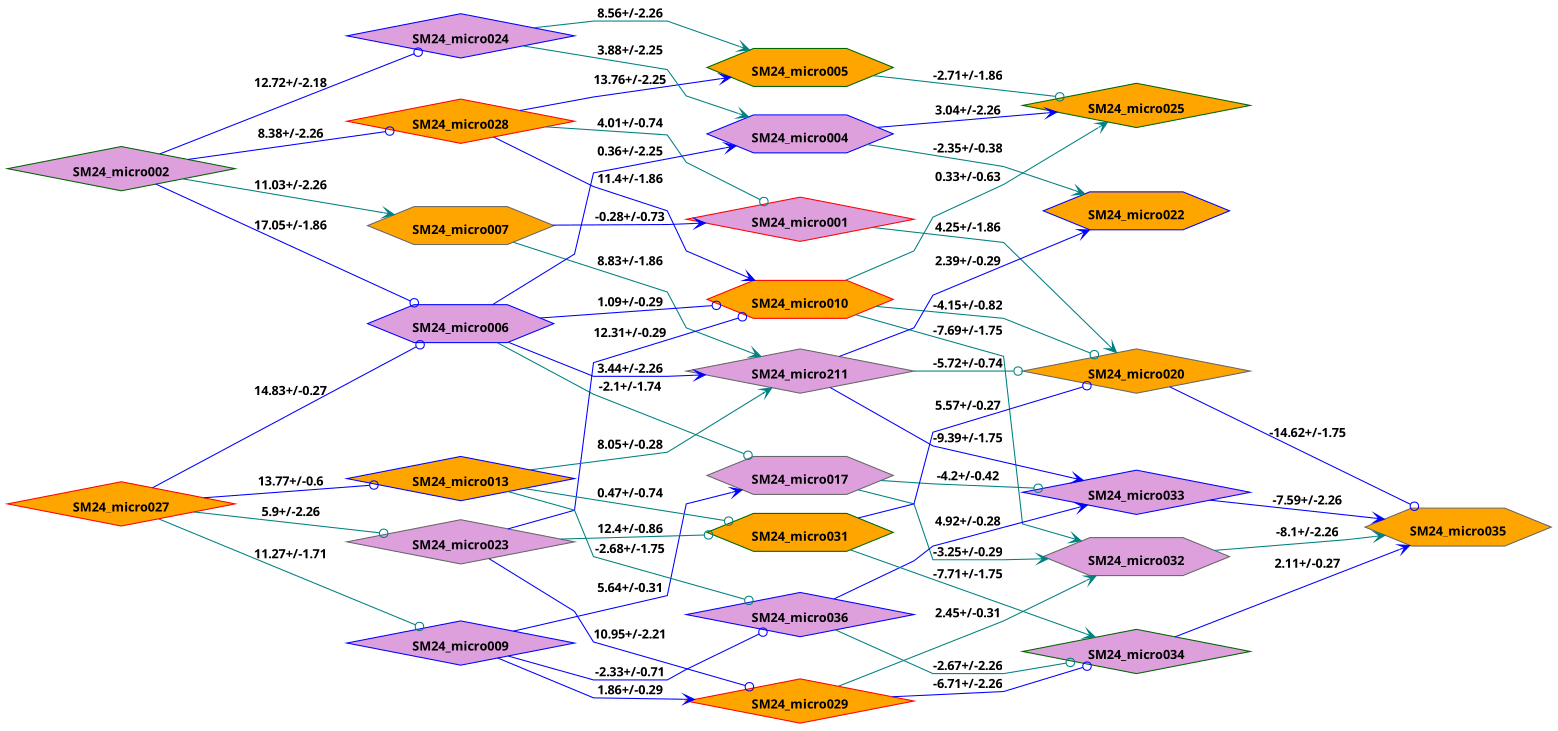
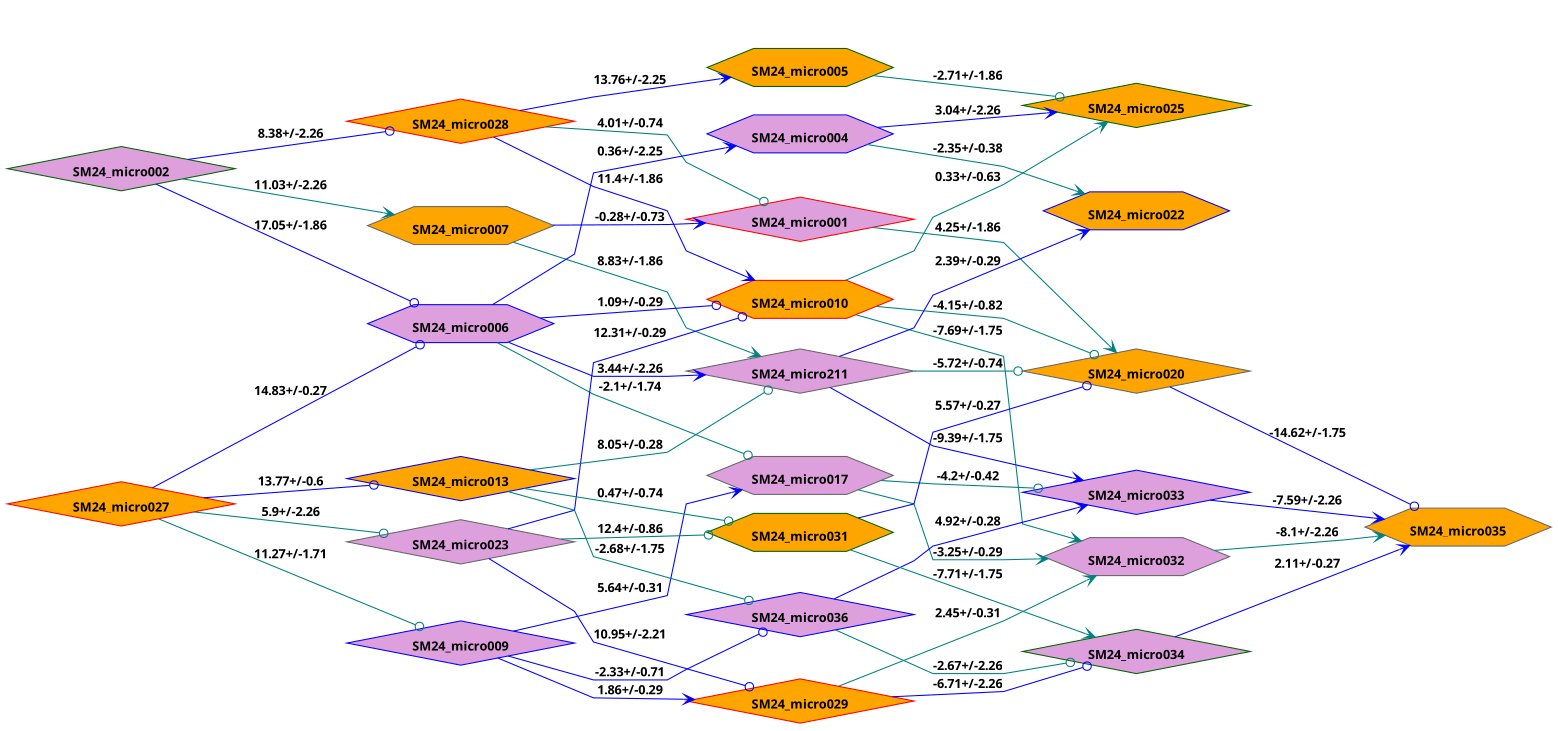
  strict digraph {
    fontname="sans bold"
    rankdir=LR
    splines=polyline
    node [charge=1 color=blue fillcolor=plum fontcolor=black fontname="sans bold" fontsize=12 labelloc=b penwidth=1 shape=diamond style="radial,filled"]
    edge [SEM=2.26 arrowhead=vee color=blue fontname="sans bold" fontsize=12 splines=polyline]
    SM24_micro007 [charge=0 color=gray40 fillcolor=orange height=0.5 shape=hexagon width=0.79843]
    SM24_micro028 [charge=0 color=red fillcolor=orange height=0.5 width=0.79843]
    SM24_micro006 [charge=0 height=0.5 shape=hexagon width=0.79843]
-   SM24_micro024 [charge=0 height=0.5 width=0.79843]
    SM24_micro009 [charge=0 height=0.5 width=0.79843]
    SM24_micro023 [charge=0 color=gray40 height=0.5 width=0.79843]
    SM24_micro013 [charge=0 fillcolor=orange height=0.5 width=0.79843]
    SM24_micro002 [charge=-1 color=darkgreen height=0.5 width=0.79843]
    SM24_micro027 [charge=-1 color=red fillcolor=orange height=0.5 width=0.79843]
    SM24_micro035 [charge=3 color=gray40 fillcolor=orange height=0.5 shape=hexagon width=0.79843]
    SM24_micro020 [charge=2 color=gray40 fillcolor=orange height=0.5 width=0.79843]
    SM24_micro022 [charge=2 fillcolor=orange height=0.5 shape=hexagon width=0.79843]
    SM24_micro025 [charge=2 color=darkgreen fillcolor=orange height=0.5 width=0.79843]
    SM24_micro032 [charge=2 color=gray40 height=0.5 shape=hexagon width=0.79843]
    SM24_micro033 [charge=2 height=0.5 width=0.79843]
    SM24_micro034 [charge=2 color=darkgreen height=0.5 width=0.79843]
    SM24_micro001 [color=red height=0.5 width=0.79843]
    SM24_micro004 [height=0.5 shape=hexagon width=0.79843]
    SM24_micro005 [color=darkgreen fillcolor=orange height=0.5 shape=hexagon width=0.79843]
    SM24_micro010 [color=red fillcolor=orange height=0.5 shape=hexagon width=0.79843]
    n21 [color=gray40 height=0.5 label=SM24_micro211 width=0.79843]
    SM24_micro017 [color=gray40 height=0.5 shape=hexagon width=0.79843]
    SM24_micro029 [color=red fillcolor=orange height=0.5 width=0.79843]
    n24 [height=0.5 label=SM24_micro036 width=0.79843]
    SM24_micro031 [color=darkgreen fillcolor=orange height=0.5 shape=hexagon width=0.79843]
    subgraph sub_1 {
      label="Neutral charge"
      SM24_micro007
      SM24_micro028
      SM24_micro006
-     SM24_micro024
      SM24_micro009
      SM24_micro023
      SM24_micro013
    }
    subgraph sub_2 {
      label="-1 charge"
      SM24_micro002
      SM24_micro027
    }
    subgraph sub_3 {
      label="+3 charge"
      SM24_micro035
    }
    subgraph sub_4 {
      label="+2 charge"
      SM24_micro020
      SM24_micro022
      SM24_micro025
      SM24_micro032
      SM24_micro033
      SM24_micro034
    }
    subgraph sub_5 {
      label="+1 charge"
      SM24_micro001
      SM24_micro004
      SM24_micro005
      SM24_micro010
      n21
      SM24_micro017
      SM24_micro029
      n24
      SM24_micro031
    }
    SM24_micro007 -> SM24_micro001 [SEM=0.73 label="-0.28+/-0.73" pKa=-0.28]
    SM24_micro007 -> n21 [SEM=1.86 color=teal label="8.83+/-1.86" pKa=8.83]
    SM24_micro028 -> SM24_micro001 [SEM=0.74 arrowhead=odot color=teal label="4.01+/-0.74" pKa=4.01]
    SM24_micro028 -> SM24_micro005 [SEM=2.25 label="13.76+/-2.25" pKa=13.76]
    SM24_micro028 -> SM24_micro010 [SEM=1.86 label="11.4+/-1.86" pKa=11.4]
    SM24_micro006 -> SM24_micro004 [SEM=2.25 label="0.36+/-2.25" pKa=0.36]
    SM24_micro006 -> SM24_micro010 [SEM=0.29 arrowhead=odot label="1.09+/-0.29" pKa=1.09]
    SM24_micro006 -> n21 [label="3.44+/-2.26" pKa=3.44]
    SM24_micro006 -> SM24_micro017 [SEM=1.74 arrowhead=odot color=teal label="-2.1+/-1.74" pKa=-2.1]
-   SM24_micro024 -> SM24_micro004 [SEM=2.25 color=teal label="3.88+/-2.25" pKa=3.88]
-   SM24_micro024 -> SM24_micro005 [color=teal label="8.56+/-2.26" pKa=8.56]
    SM24_micro009 -> SM24_micro017 [SEM=0.31 label="5.64+/-0.31" pKa=5.64]
    SM24_micro009 -> SM24_micro029 [SEM=0.29 label="1.86+/-0.29" pKa=1.86]
    SM24_micro009 -> n24 [SEM=0.71 arrowhead=odot label="-2.33+/-0.71" pKa=-2.33]
    SM24_micro023 -> SM24_micro010 [SEM=0.29 arrowhead=odot label="12.31+/-0.29" pKa=12.31]
    SM24_micro023 -> SM24_micro029 [SEM=2.21 arrowhead=odot label="10.95+/-2.21" pKa=10.95]
    SM24_micro023 -> SM24_micro031 [SEM=0.86 arrowhead=odot color=teal label="12.4+/-0.86" pKa=12.4]
-   SM24_micro013 -> n21 [SEM=0.28 color=teal label="8.05+/-0.28" pKa=8.05]
+   SM24_micro013 -> n21 [SEM=0.28 arrowhead=odot color=teal label="8.05+/-0.28" pKa=8.05]
    SM24_micro013 -> n24 [SEM=1.75 arrowhead=odot color=teal label="-2.68+/-1.75" pKa=-2.68]
    SM24_micro013 -> SM24_micro031 [SEM=0.74 arrowhead=odot color=teal label="0.47+/-0.74" pKa=0.47]
    SM24_micro002 -> SM24_micro007 [color=teal label="11.03+/-2.26" pKa=11.03]
    SM24_micro002 -> SM24_micro028 [arrowhead=odot label="8.38+/-2.26" pKa=8.38]
    SM24_micro002 -> SM24_micro006 [SEM=1.86 arrowhead=odot label="17.05+/-1.86" pKa=17.05]
-   SM24_micro002 -> SM24_micro024 [SEM=2.18 arrowhead=odot label="12.72+/-2.18" pKa=12.72]
    SM24_micro027 -> SM24_micro006 [SEM=0.27 arrowhead=odot label="14.83+/-0.27" pKa=14.83]
    SM24_micro027 -> SM24_micro009 [SEM=1.71 arrowhead=odot color=teal label="11.27+/-1.71" pKa=11.27]
    SM24_micro027 -> SM24_micro023 [arrowhead=odot color=teal label="5.9+/-2.26" pKa=5.9]
    SM24_micro027 -> SM24_micro013 [SEM=0.6 arrowhead=odot label="13.77+/-0.6" pKa=13.77]
    SM24_micro020 -> SM24_micro035 [SEM=1.75 arrowhead=odot label="-14.62+/-1.75" pKa=-14.62]
    SM24_micro032 -> SM24_micro035 [color=teal label="-8.1+/-2.26" pKa=-8.1]
    SM24_micro033 -> SM24_micro035 [label="-7.59+/-2.26" pKa=-7.59]
    SM24_micro034 -> SM24_micro035 [SEM=0.27 label="2.11+/-0.27" pKa=2.11]
    SM24_micro001 -> SM24_micro020 [SEM=1.86 color=teal label="4.25+/-1.86" pKa=4.25]
    SM24_micro004 -> SM24_micro022 [SEM=0.38 color=teal label="-2.35+/-0.38" pKa=-2.35]
    SM24_micro004 -> SM24_micro025 [label="3.04+/-2.26" pKa=3.04]
    SM24_micro005 -> SM24_micro025 [SEM=1.86 arrowhead=odot color=teal label="-2.71+/-1.86" pKa=-2.71]
    SM24_micro010 -> SM24_micro020 [SEM=0.82 arrowhead=odot color=teal label="-4.15+/-0.82" pKa=-4.15]
    SM24_micro010 -> SM24_micro025 [SEM=0.63 color=teal label="0.33+/-0.63" pKa=0.33]
    SM24_micro010 -> SM24_micro032 [SEM=1.75 color=teal label="-7.69+/-1.75" pKa=-7.69]
    n21 -> SM24_micro020 [SEM=0.74 arrowhead=odot color=teal label="-5.72+/-0.74" pKa=-5.72]
    n21 -> SM24_micro022 [SEM=0.29 label="2.39+/-0.29" pKa=2.39]
    n21 -> SM24_micro033 [SEM=1.75 label="-9.39+/-1.75" pKa=-9.39]
    SM24_micro017 -> SM24_micro032 [SEM=0.29 color=teal label="-3.25+/-0.29" pKa=-3.25]
    SM24_micro017 -> SM24_micro033 [SEM=0.42 arrowhead=odot color=teal label="-4.2+/-0.42" pKa=-4.2]
    SM24_micro029 -> SM24_micro032 [SEM=0.31 color=teal label="2.45+/-0.31" pKa=2.45]
    SM24_micro029 -> SM24_micro034 [arrowhead=odot label="-6.71+/-2.26" pKa=-6.71]
    n24 -> SM24_micro033 [SEM=0.28 label="4.92+/-0.28" pKa=4.92]
    n24 -> SM24_micro034 [arrowhead=odot color=teal label="-2.67+/-2.26" pKa=-2.67]
    SM24_micro031 -> SM24_micro020 [SEM=0.27 arrowhead=odot label="5.57+/-0.27" pKa=5.57]
    SM24_micro031 -> SM24_micro034 [SEM=1.75 color=teal label="-7.71+/-1.75" pKa=-7.71]
  }
